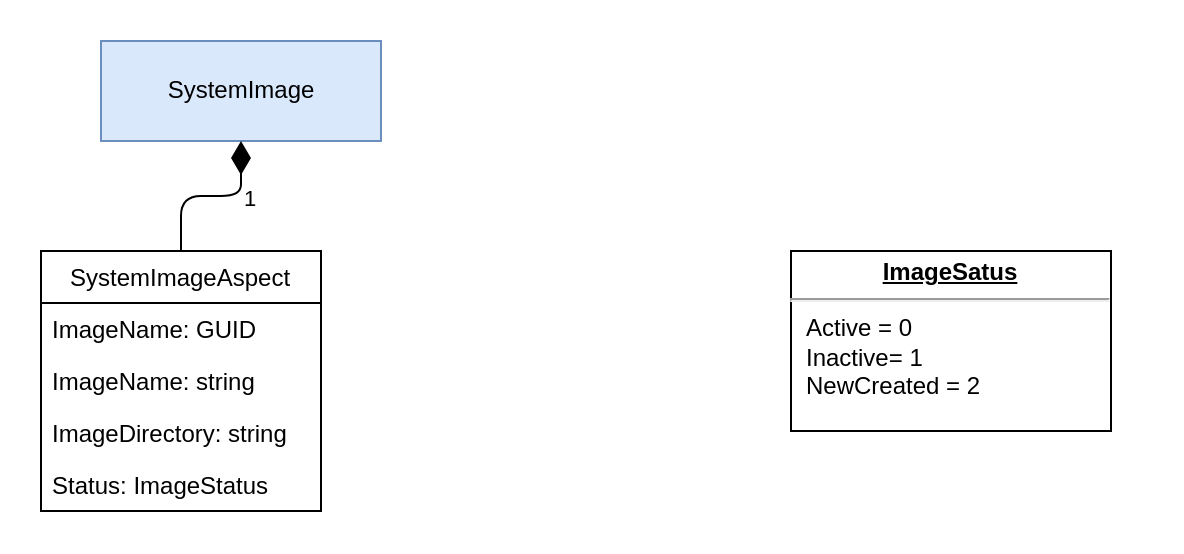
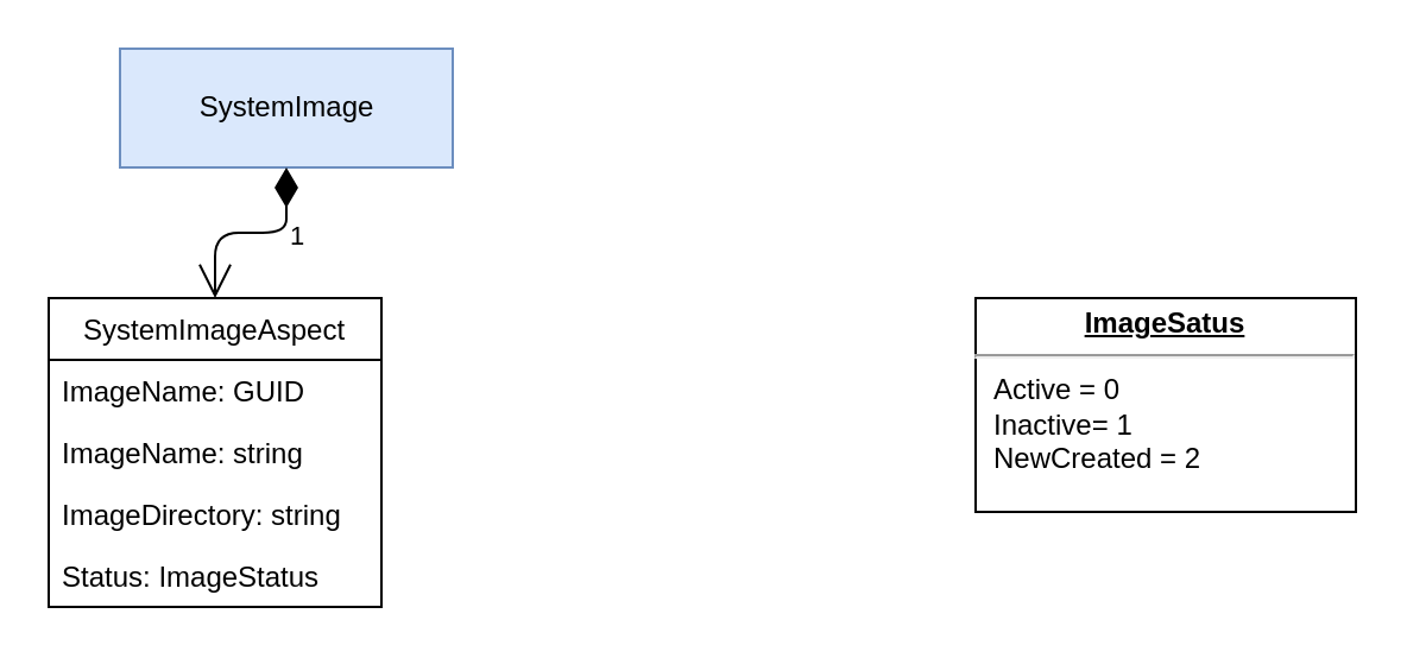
  <mxCell id="0" />
  <mxCell id="1" parent="0" />
  <mxCell id="2" value="SystemImageAspect" style="swimlane;fontStyle=0;childLayout=stackLayout;horizontal=1;startSize=26;fillColor=none;horizontalStack=0;resizeParent=1;resizeParentMax=0;resizeLast=0;collapsible=1;marginBottom=0;" vertex="1" parent="1"><mxGeometry x="20" y="125" width="140" height="130" as="geometry" /></mxCell>
  <mxCell id="3" value="ImageName: GUID" style="text;strokeColor=none;fillColor=none;align=left;verticalAlign=top;spacingLeft=4;spacingRight=4;overflow=hidden;rotatable=0;points=[[0,0.5],[1,0.5]];portConstraint=eastwest;" vertex="1" parent="2"><mxGeometry y="26" width="140" height="26" as="geometry" /></mxCell>
  <mxCell id="4" value="ImageName: string" style="text;strokeColor=none;fillColor=none;align=left;verticalAlign=top;spacingLeft=4;spacingRight=4;overflow=hidden;rotatable=0;points=[[0,0.5],[1,0.5]];portConstraint=eastwest;" vertex="1" parent="2"><mxGeometry y="52" width="140" height="26" as="geometry" /></mxCell>
  <mxCell id="5" value="ImageDirectory: string" style="text;strokeColor=none;fillColor=none;align=left;verticalAlign=top;spacingLeft=4;spacingRight=4;overflow=hidden;rotatable=0;points=[[0,0.5],[1,0.5]];portConstraint=eastwest;" vertex="1" parent="2"><mxGeometry y="78" width="140" height="26" as="geometry" /></mxCell>
  <mxCell id="6" value="Status: ImageStatus" style="text;strokeColor=none;fillColor=none;align=left;verticalAlign=top;spacingLeft=4;spacingRight=4;overflow=hidden;rotatable=0;points=[[0,0.5],[1,0.5]];portConstraint=eastwest;" vertex="1" parent="2"><mxGeometry y="104" width="140" height="26" as="geometry" /></mxCell>
- <mxCell id="7" value="&lt;p style=&quot;margin: 0px ; margin-top: 4px ; text-align: center ; text-decoration: underline&quot;&gt;&lt;b&gt;ImageSatus&lt;/b&gt;&lt;/p&gt;&lt;hr&gt;&lt;p style=&quot;margin: 0px ; margin-left: 8px&quot;&gt;Active = 0&lt;br&gt;Inactive= 1&lt;br&gt;NewCreated = 2&lt;/p&gt;" style="verticalAlign=top;align=left;overflow=fill;fontSize=12;fontFamily=Helvetica;html=1;" vertex="1" parent="1"><mxGeometry x="395" y="125" width="160" height="90" as="geometry" /></mxCell>
+ <mxCell id="7" value="&lt;p style=&quot;margin: 0px ; margin-top: 4px ; text-align: center ; text-decoration: underline&quot;&gt;&lt;b&gt;ImageSatus&lt;/b&gt;&lt;/p&gt;&lt;hr&gt;&lt;p style=&quot;margin: 0px ; margin-left: 8px&quot;&gt;Active = 0&lt;br&gt;Inactive= 1&lt;br&gt;NewCreated = 2&lt;/p&gt;" style="verticalAlign=top;align=left;overflow=fill;fontSize=12;fontFamily=Helvetica;html=1;" vertex="1" parent="1"><mxGeometry x="410" y="125" width="160" height="90" as="geometry" /></mxCell>
  <mxCell id="8" value="SystemImage" style="html=1;fillColor=#dae8fc;strokeColor=#6c8ebf;" vertex="1" parent="1"><mxGeometry x="50" y="20" width="140" height="50" as="geometry" /></mxCell>
- <mxCell id="9" value="1" style="endArrow=none;html=1;endSize=12;startArrow=diamondThin;startSize=14;startFill=1;edgeStyle=orthogonalEdgeStyle;align=left;verticalAlign=bottom;" edge="1" parent="1" source="8" target="2"><mxGeometry x="-0.333" y="10" relative="1" as="geometry"><mxPoint x="130" y="65" as="sourcePoint" /><mxPoint x="290" y="65" as="targetPoint" /><mxPoint as="offset" /></mxGeometry></mxCell>
+ <mxCell id="9" value="1" style="endArrow=open;html=1;endSize=12;startArrow=diamondThin;startSize=14;startFill=1;edgeStyle=orthogonalEdgeStyle;align=left;verticalAlign=bottom;" edge="1" parent="1" source="8" target="2"><mxGeometry x="-0.333" y="10" relative="1" as="geometry"><mxPoint x="130" y="65" as="sourcePoint" /><mxPoint x="290" y="65" as="targetPoint" /><mxPoint as="offset" /></mxGeometry></mxCell>
